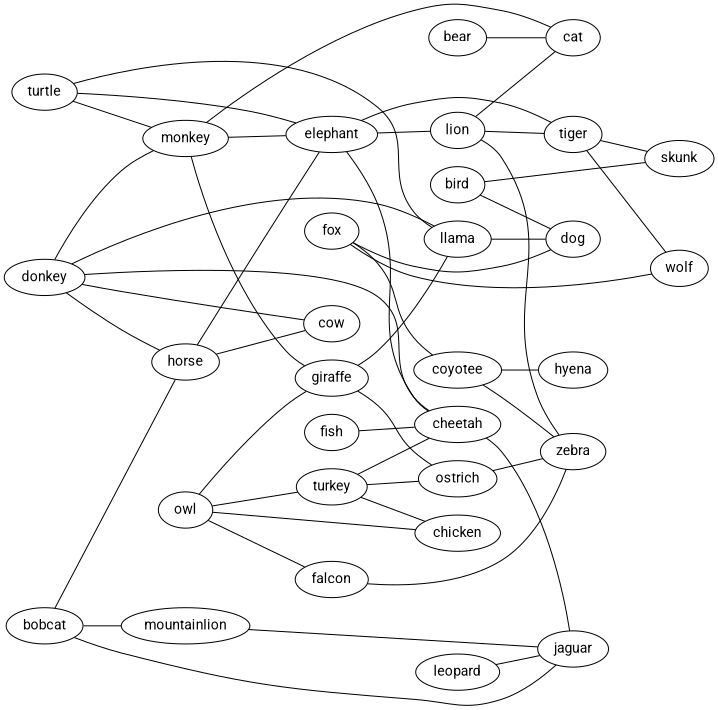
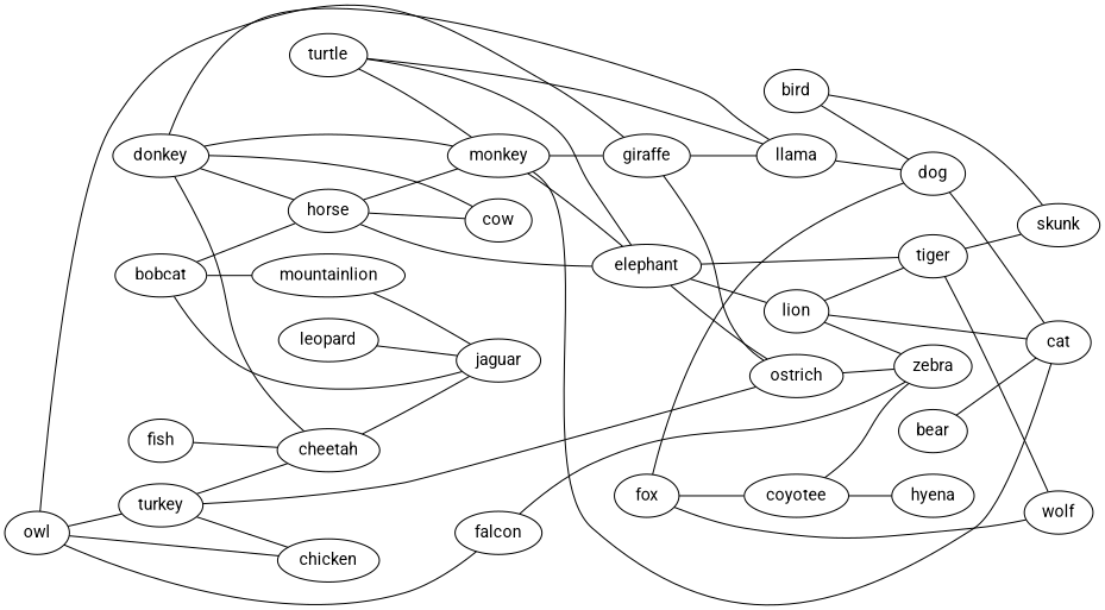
  strict graph {
    fontname=Roboto
    rankdir=LR
    node [fontname=Roboto]
    edge [fontname=Roboto weight=1]
    turtle
    monkey
    elephant
    llama
    giraffe
    cat
    cheetah
    lion
    tiger
    dog
    owl
    turkey
    falcon
    chicken
    ostrich
    zebra
    donkey
    horse
    cow
    jaguar
    fish
    bobcat
    mountainlion
    fox
    wolf
    coyotee
    bear
    skunk
    leopard
    bird
    hyena
    turtle -- monkey
    turtle -- elephant
    turtle -- llama
    monkey -- elephant
    monkey -- giraffe
    monkey -- cat
-   elephant -- cheetah
+   elephant -- ostrich
    elephant -- lion
    elephant -- tiger
    llama -- dog
    giraffe -- llama
    giraffe -- ostrich
    cheetah -- jaguar
    lion -- cat
    lion -- tiger
    lion -- zebra
    tiger -- wolf
    tiger -- skunk
+   dog -- cat
    owl -- giraffe
    owl -- turkey
    owl -- falcon
    owl -- chicken
    turkey -- cheetah
    turkey -- chicken
    turkey -- ostrich
    falcon -- zebra
    ostrich -- zebra
    donkey -- monkey
    donkey -- llama
    donkey -- cheetah
    donkey -- horse
    donkey -- cow
+   horse -- monkey
    horse -- elephant
    horse -- cow
    fish -- cheetah
    bobcat -- horse
    bobcat -- jaguar
    bobcat -- mountainlion
    mountainlion -- jaguar
    fox -- dog
    fox -- wolf
    fox -- coyotee
    coyotee -- zebra
    coyotee -- hyena
    bear -- cat
    leopard -- jaguar
    bird -- dog
    bird -- skunk
  }
